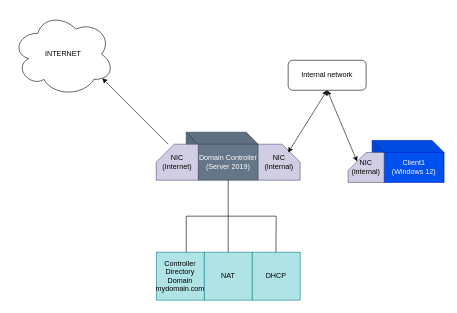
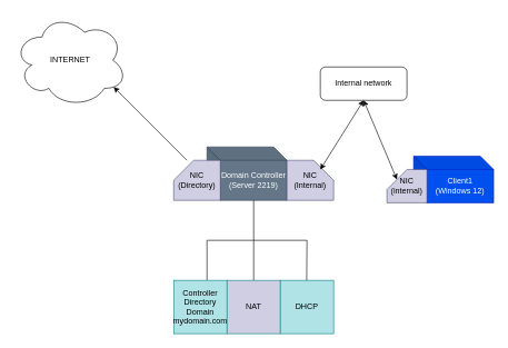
  <mxCell id="0" />
  <mxCell id="1" parent="0" />
  <mxCell id="2" value="INTERNET" style="ellipse;shape=cloud;whiteSpace=wrap;html=1;" vertex="1" parent="1"><mxGeometry x="20" y="20" width="170" height="140" as="geometry" /></mxCell>
  <mxCell id="3" value="" style="endArrow=classic;html=1;rounded=0;" edge="1" parent="1"><mxGeometry width="50" height="50" relative="1" as="geometry"><mxPoint x="280" y="240" as="sourcePoint" /><mxPoint x="170" y="130" as="targetPoint" /></mxGeometry></mxCell>
- <mxCell id="4" value="Domain Controller&lt;br&gt;(Server 2019)" style="shape=cube;whiteSpace=wrap;html=1;boundedLbl=1;backgroundOutline=1;darkOpacity=0.05;darkOpacity2=0.1;fillColor=#647687;strokeColor=#314354;fontColor=#ffffff;" vertex="1" parent="1"><mxGeometry x="310" y="220" width="120" height="80" as="geometry" /></mxCell>
- <mxCell id="5" value="NIC&lt;br&gt;(Internet)" style="shape=card;whiteSpace=wrap;html=1;fillColor=#d0cee2;strokeColor=#56517e;" vertex="1" parent="1"><mxGeometry x="260" y="240" width="70" height="60" as="geometry" /></mxCell>
+ <mxCell id="4" value="Domain Controller&lt;br&gt;(Server 2219)" style="shape=cube;whiteSpace=wrap;html=1;boundedLbl=1;backgroundOutline=1;darkOpacity=0.05;darkOpacity2=0.1;fillColor=#647687;strokeColor=#314354;fontColor=#ffffff;" vertex="1" parent="1"><mxGeometry x="310" y="220" width="120" height="80" as="geometry" /></mxCell>
+ <mxCell id="5" value="NIC&lt;br&gt;(Directory)" style="shape=card;whiteSpace=wrap;html=1;fillColor=#d0cee2;strokeColor=#56517e;" vertex="1" parent="1"><mxGeometry x="260" y="240" width="70" height="60" as="geometry" /></mxCell>
  <mxCell id="6" value="NIC&lt;br&gt;(Internal)" style="shape=card;whiteSpace=wrap;html=1;direction=south;fillColor=#d0cee2;strokeColor=#56517e;" vertex="1" parent="1"><mxGeometry x="430" y="240" width="70" height="60" as="geometry" /></mxCell>
  <mxCell id="7" value="Client1&lt;br&gt;(Windows 12)" style="shape=cube;whiteSpace=wrap;html=1;boundedLbl=1;backgroundOutline=1;darkOpacity=0.05;darkOpacity2=0.1;direction=east;size=20;fillColor=#0050ef;strokeColor=#001DBC;fontColor=#ffffff;" vertex="1" parent="1"><mxGeometry x="620" y="233.75" width="120" height="70" as="geometry" /></mxCell>
  <mxCell id="8" value="NIC&lt;br&gt;(internal)" style="shape=card;whiteSpace=wrap;html=1;fillColor=#d0cee2;strokeColor=#56517e;" vertex="1" parent="1"><mxGeometry x="580" y="253.75" width="60" height="50" as="geometry" /></mxCell>
  <mxCell id="9" value="" style="endArrow=none;html=1;rounded=0;entryX=0;entryY=0;entryDx=70;entryDy=80;entryPerimeter=0;" edge="1" parent="1" target="4"><mxGeometry width="50" height="50" relative="1" as="geometry"><mxPoint x="380" y="420" as="sourcePoint" /><mxPoint x="430" y="310" as="targetPoint" /></mxGeometry></mxCell>
  <mxCell id="10" value="" style="endArrow=none;html=1;rounded=0;" edge="1" parent="1"><mxGeometry width="50" height="50" relative="1" as="geometry"><mxPoint x="380" y="360" as="sourcePoint" /><mxPoint x="460" y="360" as="targetPoint" /></mxGeometry></mxCell>
  <mxCell id="11" value="" style="endArrow=none;html=1;rounded=0;" edge="1" parent="1"><mxGeometry width="50" height="50" relative="1" as="geometry"><mxPoint x="380" y="360" as="sourcePoint" /><mxPoint x="310" y="360" as="targetPoint" /></mxGeometry></mxCell>
  <mxCell id="12" value="" style="endArrow=none;html=1;rounded=0;" edge="1" parent="1"><mxGeometry width="50" height="50" relative="1" as="geometry"><mxPoint x="460" y="360" as="sourcePoint" /><mxPoint x="459.5" y="430" as="targetPoint" /></mxGeometry></mxCell>
  <mxCell id="13" value="" style="endArrow=none;html=1;rounded=0;" edge="1" parent="1"><mxGeometry width="50" height="50" relative="1" as="geometry"><mxPoint x="310" y="420" as="sourcePoint" /><mxPoint x="310" y="360" as="targetPoint" /></mxGeometry></mxCell>
  <mxCell id="14" value="Internal network" style="rounded=1;whiteSpace=wrap;html=1;" vertex="1" parent="1"><mxGeometry x="480" y="100" width="130" height="50" as="geometry" /></mxCell>
  <mxCell id="15" value="" style="endArrow=classic;startArrow=classic;html=1;rounded=0;entryX=0.5;entryY=1;entryDx=0;entryDy=0;" edge="1" parent="1" target="14"><mxGeometry width="50" height="50" relative="1" as="geometry"><mxPoint x="480" y="253.75" as="sourcePoint" /><mxPoint x="530" y="203.75" as="targetPoint" /></mxGeometry></mxCell>
  <mxCell id="16" value="" style="endArrow=classic;startArrow=classic;html=1;rounded=0;exitX=0.5;exitY=1;exitDx=0;exitDy=0;entryX=0;entryY=0;entryDx=15;entryDy=15;entryPerimeter=0;" edge="1" parent="1" source="14" target="8"><mxGeometry width="50" height="50" relative="1" as="geometry"><mxPoint x="540" y="310" as="sourcePoint" /><mxPoint x="590" y="260" as="targetPoint" /></mxGeometry></mxCell>
  <mxCell id="17" value="Controller Directory Domain&lt;br&gt;mydomain.com" style="whiteSpace=wrap;html=1;aspect=fixed;fillColor=#b0e3e6;strokeColor=#0e8088;" vertex="1" parent="1"><mxGeometry x="260" y="420" width="80" height="80" as="geometry" /></mxCell>
- <mxCell id="18" value="NAT" style="whiteSpace=wrap;html=1;aspect=fixed;fillColor=#b0e3e6;strokeColor=#0e8088;" vertex="1" parent="1"><mxGeometry x="340" y="420" width="80" height="80" as="geometry" /></mxCell>
+ <mxCell id="18" value="NAT" style="whiteSpace=wrap;html=1;aspect=fixed;fillColor=#d0cee2;strokeColor=#0e8088;" vertex="1" parent="1"><mxGeometry x="340" y="420" width="80" height="80" as="geometry" /></mxCell>
  <mxCell id="19" value="DHCP" style="whiteSpace=wrap;html=1;aspect=fixed;fillColor=#b0e3e6;strokeColor=#0e8088;" vertex="1" parent="1"><mxGeometry x="420" y="420" width="80" height="80" as="geometry" /></mxCell>
